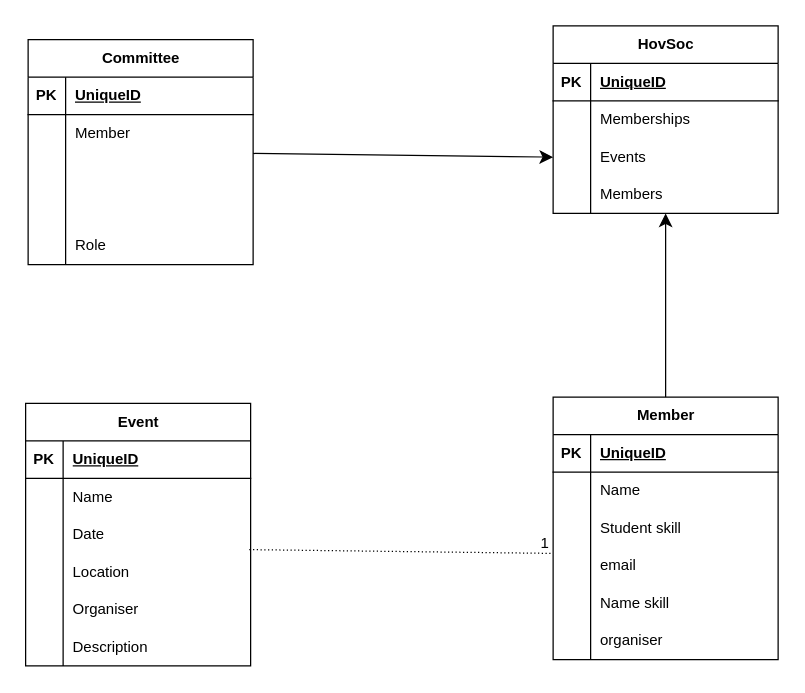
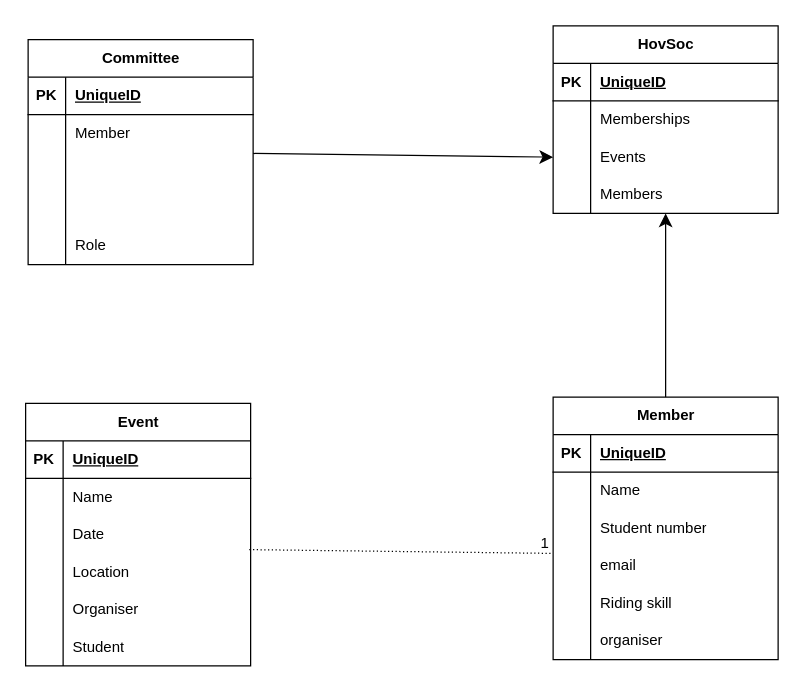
  <mxCell id="0" />
  <mxCell id="1" parent="0" />
  <mxCell id="2" value="HovSoc" style="shape=table;startSize=30;container=1;collapsible=1;childLayout=tableLayout;fixedRows=1;rowLines=0;fontStyle=1;align=center;resizeLast=1;html=1;" vertex="1" parent="1"><mxGeometry x="442" y="20" width="180" height="150" as="geometry" /></mxCell>
  <mxCell id="3" value="" style="shape=tableRow;horizontal=0;startSize=0;swimlaneHead=0;swimlaneBody=0;fillColor=none;collapsible=0;dropTarget=0;points=[[0,0.5],[1,0.5]];portConstraint=eastwest;top=0;left=0;right=0;bottom=1;" vertex="1" parent="2"><mxGeometry y="30" width="180" height="30" as="geometry" /></mxCell>
  <mxCell id="4" value="PK" style="shape=partialRectangle;connectable=0;fillColor=none;top=0;left=0;bottom=0;right=0;fontStyle=1;overflow=hidden;whiteSpace=wrap;html=1;" vertex="1" parent="3"><mxGeometry width="30" height="30" as="geometry"><mxRectangle width="30" height="30" as="alternateBounds" /></mxGeometry></mxCell>
  <mxCell id="5" value="UniqueID" style="shape=partialRectangle;connectable=0;fillColor=none;top=0;left=0;bottom=0;right=0;align=left;spacingLeft=6;fontStyle=5;overflow=hidden;whiteSpace=wrap;html=1;" vertex="1" parent="3"><mxGeometry x="30" width="150" height="30" as="geometry"><mxRectangle width="150" height="30" as="alternateBounds" /></mxGeometry></mxCell>
  <mxCell id="6" value="" style="shape=tableRow;horizontal=0;startSize=0;swimlaneHead=0;swimlaneBody=0;fillColor=none;collapsible=0;dropTarget=0;points=[[0,0.5],[1,0.5]];portConstraint=eastwest;top=0;left=0;right=0;bottom=0;" vertex="1" parent="2"><mxGeometry y="60" width="180" height="30" as="geometry" /></mxCell>
  <mxCell id="7" value="" style="shape=partialRectangle;connectable=0;fillColor=none;top=0;left=0;bottom=0;right=0;editable=1;overflow=hidden;whiteSpace=wrap;html=1;" vertex="1" parent="6"><mxGeometry width="30" height="30" as="geometry"><mxRectangle width="30" height="30" as="alternateBounds" /></mxGeometry></mxCell>
  <mxCell id="8" value="Memberships" style="shape=partialRectangle;connectable=0;fillColor=none;top=0;left=0;bottom=0;right=0;align=left;spacingLeft=6;overflow=hidden;whiteSpace=wrap;html=1;" vertex="1" parent="6"><mxGeometry x="30" width="150" height="30" as="geometry"><mxRectangle width="150" height="30" as="alternateBounds" /></mxGeometry></mxCell>
  <mxCell id="9" value="" style="shape=tableRow;horizontal=0;startSize=0;swimlaneHead=0;swimlaneBody=0;fillColor=none;collapsible=0;dropTarget=0;points=[[0,0.5],[1,0.5]];portConstraint=eastwest;top=0;left=0;right=0;bottom=0;" vertex="1" parent="2"><mxGeometry y="90" width="180" height="30" as="geometry" /></mxCell>
  <mxCell id="10" value="" style="shape=partialRectangle;connectable=0;fillColor=none;top=0;left=0;bottom=0;right=0;editable=1;overflow=hidden;whiteSpace=wrap;html=1;" vertex="1" parent="9"><mxGeometry width="30" height="30" as="geometry"><mxRectangle width="30" height="30" as="alternateBounds" /></mxGeometry></mxCell>
  <mxCell id="11" value="Events" style="shape=partialRectangle;connectable=0;fillColor=none;top=0;left=0;bottom=0;right=0;align=left;spacingLeft=6;overflow=hidden;whiteSpace=wrap;html=1;" vertex="1" parent="9"><mxGeometry x="30" width="150" height="30" as="geometry"><mxRectangle width="150" height="30" as="alternateBounds" /></mxGeometry></mxCell>
  <mxCell id="12" value="" style="shape=tableRow;horizontal=0;startSize=0;swimlaneHead=0;swimlaneBody=0;fillColor=none;collapsible=0;dropTarget=0;points=[[0,0.5],[1,0.5]];portConstraint=eastwest;top=0;left=0;right=0;bottom=0;" vertex="1" parent="2"><mxGeometry y="120" width="180" height="30" as="geometry" /></mxCell>
  <mxCell id="13" value="" style="shape=partialRectangle;connectable=0;fillColor=none;top=0;left=0;bottom=0;right=0;editable=1;overflow=hidden;whiteSpace=wrap;html=1;" vertex="1" parent="12"><mxGeometry width="30" height="30" as="geometry"><mxRectangle width="30" height="30" as="alternateBounds" /></mxGeometry></mxCell>
  <mxCell id="14" value="Members" style="shape=partialRectangle;connectable=0;fillColor=none;top=0;left=0;bottom=0;right=0;align=left;spacingLeft=6;overflow=hidden;whiteSpace=wrap;html=1;" vertex="1" parent="12"><mxGeometry x="30" width="150" height="30" as="geometry"><mxRectangle width="150" height="30" as="alternateBounds" /></mxGeometry></mxCell>
  <mxCell id="15" style="edgeStyle=none;curved=1;rounded=0;orthogonalLoop=1;jettySize=auto;html=1;entryX=0.5;entryY=1;entryDx=0;entryDy=0;fontSize=12;startSize=8;endSize=8;" edge="1" parent="1" source="16" target="2"><mxGeometry relative="1" as="geometry" /></mxCell>
  <mxCell id="16" value="Member" style="shape=table;startSize=30;container=1;collapsible=1;childLayout=tableLayout;fixedRows=1;rowLines=0;fontStyle=1;align=center;resizeLast=1;html=1;" vertex="1" parent="1"><mxGeometry x="442" y="317" width="180" height="210" as="geometry" /></mxCell>
  <mxCell id="17" value="" style="shape=tableRow;horizontal=0;startSize=0;swimlaneHead=0;swimlaneBody=0;fillColor=none;collapsible=0;dropTarget=0;points=[[0,0.5],[1,0.5]];portConstraint=eastwest;top=0;left=0;right=0;bottom=1;" vertex="1" parent="16"><mxGeometry y="30" width="180" height="30" as="geometry" /></mxCell>
  <mxCell id="18" value="PK" style="shape=partialRectangle;connectable=0;fillColor=none;top=0;left=0;bottom=0;right=0;fontStyle=1;overflow=hidden;whiteSpace=wrap;html=1;" vertex="1" parent="17"><mxGeometry width="30" height="30" as="geometry"><mxRectangle width="30" height="30" as="alternateBounds" /></mxGeometry></mxCell>
  <mxCell id="19" value="UniqueID" style="shape=partialRectangle;connectable=0;fillColor=none;top=0;left=0;bottom=0;right=0;align=left;spacingLeft=6;fontStyle=5;overflow=hidden;whiteSpace=wrap;html=1;" vertex="1" parent="17"><mxGeometry x="30" width="150" height="30" as="geometry"><mxRectangle width="150" height="30" as="alternateBounds" /></mxGeometry></mxCell>
  <mxCell id="20" value="" style="shape=tableRow;horizontal=0;startSize=0;swimlaneHead=0;swimlaneBody=0;fillColor=none;collapsible=0;dropTarget=0;points=[[0,0.5],[1,0.5]];portConstraint=eastwest;top=0;left=0;right=0;bottom=0;" vertex="1" parent="16"><mxGeometry y="60" width="180" height="30" as="geometry" /></mxCell>
  <mxCell id="21" value="" style="shape=partialRectangle;connectable=0;fillColor=none;top=0;left=0;bottom=0;right=0;editable=1;overflow=hidden;whiteSpace=wrap;html=1;" vertex="1" parent="20"><mxGeometry width="30" height="30" as="geometry"><mxRectangle width="30" height="30" as="alternateBounds" /></mxGeometry></mxCell>
  <mxCell id="22" value="Name" style="shape=partialRectangle;connectable=0;fillColor=none;top=0;left=0;bottom=0;right=0;align=left;spacingLeft=6;overflow=hidden;whiteSpace=wrap;html=1;" vertex="1" parent="20"><mxGeometry x="30" width="150" height="30" as="geometry"><mxRectangle width="150" height="30" as="alternateBounds" /></mxGeometry></mxCell>
  <mxCell id="23" value="" style="shape=tableRow;horizontal=0;startSize=0;swimlaneHead=0;swimlaneBody=0;fillColor=none;collapsible=0;dropTarget=0;points=[[0,0.5],[1,0.5]];portConstraint=eastwest;top=0;left=0;right=0;bottom=0;" vertex="1" parent="16"><mxGeometry y="90" width="180" height="30" as="geometry" /></mxCell>
  <mxCell id="24" value="" style="shape=partialRectangle;connectable=0;fillColor=none;top=0;left=0;bottom=0;right=0;editable=1;overflow=hidden;whiteSpace=wrap;html=1;" vertex="1" parent="23"><mxGeometry width="30" height="30" as="geometry"><mxRectangle width="30" height="30" as="alternateBounds" /></mxGeometry></mxCell>
- <mxCell id="25" value="Student skill" style="shape=partialRectangle;connectable=0;fillColor=none;top=0;left=0;bottom=0;right=0;align=left;spacingLeft=6;overflow=hidden;whiteSpace=wrap;html=1;" vertex="1" parent="23"><mxGeometry x="30" width="150" height="30" as="geometry"><mxRectangle width="150" height="30" as="alternateBounds" /></mxGeometry></mxCell>
+ <mxCell id="25" value="Student number" style="shape=partialRectangle;connectable=0;fillColor=none;top=0;left=0;bottom=0;right=0;align=left;spacingLeft=6;overflow=hidden;whiteSpace=wrap;html=1;" vertex="1" parent="23"><mxGeometry x="30" width="150" height="30" as="geometry"><mxRectangle width="150" height="30" as="alternateBounds" /></mxGeometry></mxCell>
  <mxCell id="26" value="" style="shape=tableRow;horizontal=0;startSize=0;swimlaneHead=0;swimlaneBody=0;fillColor=none;collapsible=0;dropTarget=0;points=[[0,0.5],[1,0.5]];portConstraint=eastwest;top=0;left=0;right=0;bottom=0;" vertex="1" parent="16"><mxGeometry y="120" width="180" height="30" as="geometry" /></mxCell>
  <mxCell id="27" value="" style="shape=partialRectangle;connectable=0;fillColor=none;top=0;left=0;bottom=0;right=0;editable=1;overflow=hidden;whiteSpace=wrap;html=1;" vertex="1" parent="26"><mxGeometry width="30" height="30" as="geometry"><mxRectangle width="30" height="30" as="alternateBounds" /></mxGeometry></mxCell>
  <mxCell id="28" value="email" style="shape=partialRectangle;connectable=0;fillColor=none;top=0;left=0;bottom=0;right=0;align=left;spacingLeft=6;overflow=hidden;whiteSpace=wrap;html=1;" vertex="1" parent="26"><mxGeometry x="30" width="150" height="30" as="geometry"><mxRectangle width="150" height="30" as="alternateBounds" /></mxGeometry></mxCell>
  <mxCell id="29" value="" style="shape=tableRow;horizontal=0;startSize=0;swimlaneHead=0;swimlaneBody=0;fillColor=none;collapsible=0;dropTarget=0;points=[[0,0.5],[1,0.5]];portConstraint=eastwest;top=0;left=0;right=0;bottom=0;" vertex="1" parent="16"><mxGeometry y="150" width="180" height="30" as="geometry" /></mxCell>
  <mxCell id="30" value="" style="shape=partialRectangle;connectable=0;fillColor=none;top=0;left=0;bottom=0;right=0;editable=1;overflow=hidden;whiteSpace=wrap;html=1;" vertex="1" parent="29"><mxGeometry width="30" height="30" as="geometry"><mxRectangle width="30" height="30" as="alternateBounds" /></mxGeometry></mxCell>
- <mxCell id="31" value="Name skill" style="shape=partialRectangle;connectable=0;fillColor=none;top=0;left=0;bottom=0;right=0;align=left;spacingLeft=6;overflow=hidden;whiteSpace=wrap;html=1;" vertex="1" parent="29"><mxGeometry x="30" width="150" height="30" as="geometry"><mxRectangle width="150" height="30" as="alternateBounds" /></mxGeometry></mxCell>
+ <mxCell id="31" value="Riding skill" style="shape=partialRectangle;connectable=0;fillColor=none;top=0;left=0;bottom=0;right=0;align=left;spacingLeft=6;overflow=hidden;whiteSpace=wrap;html=1;" vertex="1" parent="29"><mxGeometry x="30" width="150" height="30" as="geometry"><mxRectangle width="150" height="30" as="alternateBounds" /></mxGeometry></mxCell>
  <mxCell id="32" value="" style="shape=tableRow;horizontal=0;startSize=0;swimlaneHead=0;swimlaneBody=0;fillColor=none;collapsible=0;dropTarget=0;points=[[0,0.5],[1,0.5]];portConstraint=eastwest;top=0;left=0;right=0;bottom=0;" vertex="1" parent="16"><mxGeometry y="180" width="180" height="30" as="geometry" /></mxCell>
  <mxCell id="33" value="" style="shape=partialRectangle;connectable=0;fillColor=none;top=0;left=0;bottom=0;right=0;editable=1;overflow=hidden;whiteSpace=wrap;html=1;" vertex="1" parent="32"><mxGeometry width="30" height="30" as="geometry"><mxRectangle width="30" height="30" as="alternateBounds" /></mxGeometry></mxCell>
  <mxCell id="34" value="organiser" style="shape=partialRectangle;connectable=0;fillColor=none;top=0;left=0;bottom=0;right=0;align=left;spacingLeft=6;overflow=hidden;whiteSpace=wrap;html=1;" vertex="1" parent="32"><mxGeometry x="30" width="150" height="30" as="geometry"><mxRectangle width="150" height="30" as="alternateBounds" /></mxGeometry></mxCell>
  <mxCell id="35" style="edgeStyle=none;curved=1;rounded=0;orthogonalLoop=1;jettySize=auto;html=1;entryX=0;entryY=0.5;entryDx=0;entryDy=0;fontSize=12;startSize=8;endSize=8;" edge="1" parent="1" source="36" target="9"><mxGeometry relative="1" as="geometry" /></mxCell>
  <mxCell id="36" value="Committee" style="shape=table;startSize=30;container=1;collapsible=1;childLayout=tableLayout;fixedRows=1;rowLines=0;fontStyle=1;align=center;resizeLast=1;html=1;" vertex="1" parent="1"><mxGeometry x="22" y="31" width="180" height="180" as="geometry" /></mxCell>
  <mxCell id="37" value="" style="shape=tableRow;horizontal=0;startSize=0;swimlaneHead=0;swimlaneBody=0;fillColor=none;collapsible=0;dropTarget=0;points=[[0,0.5],[1,0.5]];portConstraint=eastwest;top=0;left=0;right=0;bottom=1;" vertex="1" parent="36"><mxGeometry y="30" width="180" height="30" as="geometry" /></mxCell>
  <mxCell id="38" value="PK" style="shape=partialRectangle;connectable=0;fillColor=none;top=0;left=0;bottom=0;right=0;fontStyle=1;overflow=hidden;whiteSpace=wrap;html=1;" vertex="1" parent="37"><mxGeometry width="30" height="30" as="geometry"><mxRectangle width="30" height="30" as="alternateBounds" /></mxGeometry></mxCell>
  <mxCell id="39" value="UniqueID" style="shape=partialRectangle;connectable=0;fillColor=none;top=0;left=0;bottom=0;right=0;align=left;spacingLeft=6;fontStyle=5;overflow=hidden;whiteSpace=wrap;html=1;" vertex="1" parent="37"><mxGeometry x="30" width="150" height="30" as="geometry"><mxRectangle width="150" height="30" as="alternateBounds" /></mxGeometry></mxCell>
  <mxCell id="40" value="" style="shape=tableRow;horizontal=0;startSize=0;swimlaneHead=0;swimlaneBody=0;fillColor=none;collapsible=0;dropTarget=0;points=[[0,0.5],[1,0.5]];portConstraint=eastwest;top=0;left=0;right=0;bottom=0;" vertex="1" parent="36"><mxGeometry y="60" width="180" height="30" as="geometry" /></mxCell>
  <mxCell id="41" value="" style="shape=partialRectangle;connectable=0;fillColor=none;top=0;left=0;bottom=0;right=0;editable=1;overflow=hidden;whiteSpace=wrap;html=1;" vertex="1" parent="40"><mxGeometry width="30" height="30" as="geometry"><mxRectangle width="30" height="30" as="alternateBounds" /></mxGeometry></mxCell>
  <mxCell id="42" value="Member" style="shape=partialRectangle;connectable=0;fillColor=none;top=0;left=0;bottom=0;right=0;align=left;spacingLeft=6;overflow=hidden;whiteSpace=wrap;html=1;" vertex="1" parent="40"><mxGeometry x="30" width="150" height="30" as="geometry"><mxRectangle width="150" height="30" as="alternateBounds" /></mxGeometry></mxCell>
  <mxCell id="43" value="" style="shape=tableRow;horizontal=0;startSize=0;swimlaneHead=0;swimlaneBody=0;fillColor=none;collapsible=0;dropTarget=0;points=[[0,0.5],[1,0.5]];portConstraint=eastwest;top=0;left=0;right=0;bottom=0;" vertex="1" parent="36"><mxGeometry y="90" width="180" height="30" as="geometry" /></mxCell>
  <mxCell id="44" value="" style="shape=partialRectangle;connectable=0;fillColor=none;top=0;left=0;bottom=0;right=0;editable=1;overflow=hidden;whiteSpace=wrap;html=1;" vertex="1" parent="43"><mxGeometry width="30" height="30" as="geometry"><mxRectangle width="30" height="30" as="alternateBounds" /></mxGeometry></mxCell>
  <mxCell id="45" value="" style="shape=partialRectangle;connectable=0;fillColor=none;top=0;left=0;bottom=0;right=0;align=left;spacingLeft=6;overflow=hidden;whiteSpace=wrap;html=1;" vertex="1" parent="43"><mxGeometry x="30" width="150" height="30" as="geometry"><mxRectangle width="150" height="30" as="alternateBounds" /></mxGeometry></mxCell>
  <mxCell id="46" value="" style="shape=tableRow;horizontal=0;startSize=0;swimlaneHead=0;swimlaneBody=0;fillColor=none;collapsible=0;dropTarget=0;points=[[0,0.5],[1,0.5]];portConstraint=eastwest;top=0;left=0;right=0;bottom=0;" vertex="1" parent="36"><mxGeometry y="120" width="180" height="30" as="geometry" /></mxCell>
  <mxCell id="47" value="" style="shape=partialRectangle;connectable=0;fillColor=none;top=0;left=0;bottom=0;right=0;editable=1;overflow=hidden;whiteSpace=wrap;html=1;" vertex="1" parent="46"><mxGeometry width="30" height="30" as="geometry"><mxRectangle width="30" height="30" as="alternateBounds" /></mxGeometry></mxCell>
  <mxCell id="48" value="" style="shape=partialRectangle;connectable=0;fillColor=none;top=0;left=0;bottom=0;right=0;align=left;spacingLeft=6;overflow=hidden;whiteSpace=wrap;html=1;" vertex="1" parent="46"><mxGeometry x="30" width="150" height="30" as="geometry"><mxRectangle width="150" height="30" as="alternateBounds" /></mxGeometry></mxCell>
  <mxCell id="49" value="" style="shape=tableRow;horizontal=0;startSize=0;swimlaneHead=0;swimlaneBody=0;fillColor=none;collapsible=0;dropTarget=0;points=[[0,0.5],[1,0.5]];portConstraint=eastwest;top=0;left=0;right=0;bottom=0;" vertex="1" parent="36"><mxGeometry y="150" width="180" height="30" as="geometry" /></mxCell>
  <mxCell id="50" value="" style="shape=partialRectangle;connectable=0;fillColor=none;top=0;left=0;bottom=0;right=0;editable=1;overflow=hidden;whiteSpace=wrap;html=1;" vertex="1" parent="49"><mxGeometry width="30" height="30" as="geometry"><mxRectangle width="30" height="30" as="alternateBounds" /></mxGeometry></mxCell>
  <mxCell id="51" value="Role" style="shape=partialRectangle;connectable=0;fillColor=none;top=0;left=0;bottom=0;right=0;align=left;spacingLeft=6;overflow=hidden;whiteSpace=wrap;html=1;" vertex="1" parent="49"><mxGeometry x="30" width="150" height="30" as="geometry"><mxRectangle width="150" height="30" as="alternateBounds" /></mxGeometry></mxCell>
  <mxCell id="52" value="Event" style="shape=table;startSize=30;container=1;collapsible=1;childLayout=tableLayout;fixedRows=1;rowLines=0;fontStyle=1;align=center;resizeLast=1;html=1;" vertex="1" parent="1"><mxGeometry x="20" y="322" width="180" height="210" as="geometry" /></mxCell>
  <mxCell id="53" value="" style="shape=tableRow;horizontal=0;startSize=0;swimlaneHead=0;swimlaneBody=0;fillColor=none;collapsible=0;dropTarget=0;points=[[0,0.5],[1,0.5]];portConstraint=eastwest;top=0;left=0;right=0;bottom=1;" vertex="1" parent="52"><mxGeometry y="30" width="180" height="30" as="geometry" /></mxCell>
  <mxCell id="54" value="PK" style="shape=partialRectangle;connectable=0;fillColor=none;top=0;left=0;bottom=0;right=0;fontStyle=1;overflow=hidden;whiteSpace=wrap;html=1;" vertex="1" parent="53"><mxGeometry width="30" height="30" as="geometry"><mxRectangle width="30" height="30" as="alternateBounds" /></mxGeometry></mxCell>
  <mxCell id="55" value="UniqueID" style="shape=partialRectangle;connectable=0;fillColor=none;top=0;left=0;bottom=0;right=0;align=left;spacingLeft=6;fontStyle=5;overflow=hidden;whiteSpace=wrap;html=1;" vertex="1" parent="53"><mxGeometry x="30" width="150" height="30" as="geometry"><mxRectangle width="150" height="30" as="alternateBounds" /></mxGeometry></mxCell>
  <mxCell id="56" value="" style="shape=tableRow;horizontal=0;startSize=0;swimlaneHead=0;swimlaneBody=0;fillColor=none;collapsible=0;dropTarget=0;points=[[0,0.5],[1,0.5]];portConstraint=eastwest;top=0;left=0;right=0;bottom=0;" vertex="1" parent="52"><mxGeometry y="60" width="180" height="30" as="geometry" /></mxCell>
  <mxCell id="57" value="" style="shape=partialRectangle;connectable=0;fillColor=none;top=0;left=0;bottom=0;right=0;editable=1;overflow=hidden;whiteSpace=wrap;html=1;" vertex="1" parent="56"><mxGeometry width="30" height="30" as="geometry"><mxRectangle width="30" height="30" as="alternateBounds" /></mxGeometry></mxCell>
  <mxCell id="58" value="Name" style="shape=partialRectangle;connectable=0;fillColor=none;top=0;left=0;bottom=0;right=0;align=left;spacingLeft=6;overflow=hidden;whiteSpace=wrap;html=1;" vertex="1" parent="56"><mxGeometry x="30" width="150" height="30" as="geometry"><mxRectangle width="150" height="30" as="alternateBounds" /></mxGeometry></mxCell>
  <mxCell id="59" value="" style="shape=tableRow;horizontal=0;startSize=0;swimlaneHead=0;swimlaneBody=0;fillColor=none;collapsible=0;dropTarget=0;points=[[0,0.5],[1,0.5]];portConstraint=eastwest;top=0;left=0;right=0;bottom=0;" vertex="1" parent="52"><mxGeometry y="90" width="180" height="30" as="geometry" /></mxCell>
  <mxCell id="60" value="" style="shape=partialRectangle;connectable=0;fillColor=none;top=0;left=0;bottom=0;right=0;editable=1;overflow=hidden;whiteSpace=wrap;html=1;" vertex="1" parent="59"><mxGeometry width="30" height="30" as="geometry"><mxRectangle width="30" height="30" as="alternateBounds" /></mxGeometry></mxCell>
  <mxCell id="61" value="Date" style="shape=partialRectangle;connectable=0;fillColor=none;top=0;left=0;bottom=0;right=0;align=left;spacingLeft=6;overflow=hidden;whiteSpace=wrap;html=1;" vertex="1" parent="59"><mxGeometry x="30" width="150" height="30" as="geometry"><mxRectangle width="150" height="30" as="alternateBounds" /></mxGeometry></mxCell>
  <mxCell id="62" value="" style="shape=tableRow;horizontal=0;startSize=0;swimlaneHead=0;swimlaneBody=0;fillColor=none;collapsible=0;dropTarget=0;points=[[0,0.5],[1,0.5]];portConstraint=eastwest;top=0;left=0;right=0;bottom=0;" vertex="1" parent="52"><mxGeometry y="120" width="180" height="30" as="geometry" /></mxCell>
  <mxCell id="63" value="" style="shape=partialRectangle;connectable=0;fillColor=none;top=0;left=0;bottom=0;right=0;editable=1;overflow=hidden;whiteSpace=wrap;html=1;" vertex="1" parent="62"><mxGeometry width="30" height="30" as="geometry"><mxRectangle width="30" height="30" as="alternateBounds" /></mxGeometry></mxCell>
  <mxCell id="64" value="Location" style="shape=partialRectangle;connectable=0;fillColor=none;top=0;left=0;bottom=0;right=0;align=left;spacingLeft=6;overflow=hidden;whiteSpace=wrap;html=1;" vertex="1" parent="62"><mxGeometry x="30" width="150" height="30" as="geometry"><mxRectangle width="150" height="30" as="alternateBounds" /></mxGeometry></mxCell>
  <mxCell id="65" value="" style="shape=tableRow;horizontal=0;startSize=0;swimlaneHead=0;swimlaneBody=0;fillColor=none;collapsible=0;dropTarget=0;points=[[0,0.5],[1,0.5]];portConstraint=eastwest;top=0;left=0;right=0;bottom=0;" vertex="1" parent="52"><mxGeometry y="150" width="180" height="30" as="geometry" /></mxCell>
  <mxCell id="66" value="" style="shape=partialRectangle;connectable=0;fillColor=none;top=0;left=0;bottom=0;right=0;editable=1;overflow=hidden;whiteSpace=wrap;html=1;" vertex="1" parent="65"><mxGeometry width="30" height="30" as="geometry"><mxRectangle width="30" height="30" as="alternateBounds" /></mxGeometry></mxCell>
  <mxCell id="67" value="Organiser" style="shape=partialRectangle;connectable=0;fillColor=none;top=0;left=0;bottom=0;right=0;align=left;spacingLeft=6;overflow=hidden;whiteSpace=wrap;html=1;" vertex="1" parent="65"><mxGeometry x="30" width="150" height="30" as="geometry"><mxRectangle width="150" height="30" as="alternateBounds" /></mxGeometry></mxCell>
  <mxCell id="68" value="" style="shape=tableRow;horizontal=0;startSize=0;swimlaneHead=0;swimlaneBody=0;fillColor=none;collapsible=0;dropTarget=0;points=[[0,0.5],[1,0.5]];portConstraint=eastwest;top=0;left=0;right=0;bottom=0;" vertex="1" parent="52"><mxGeometry y="180" width="180" height="30" as="geometry" /></mxCell>
  <mxCell id="69" value="" style="shape=partialRectangle;connectable=0;fillColor=none;top=0;left=0;bottom=0;right=0;editable=1;overflow=hidden;whiteSpace=wrap;html=1;" vertex="1" parent="68"><mxGeometry width="30" height="30" as="geometry"><mxRectangle width="30" height="30" as="alternateBounds" /></mxGeometry></mxCell>
- <mxCell id="70" value="Description" style="shape=partialRectangle;connectable=0;fillColor=none;top=0;left=0;bottom=0;right=0;align=left;spacingLeft=6;overflow=hidden;whiteSpace=wrap;html=1;" vertex="1" parent="68"><mxGeometry x="30" width="150" height="30" as="geometry"><mxRectangle width="150" height="30" as="alternateBounds" /></mxGeometry></mxCell>
+ <mxCell id="70" value="Student" style="shape=partialRectangle;connectable=0;fillColor=none;top=0;left=0;bottom=0;right=0;align=left;spacingLeft=6;overflow=hidden;whiteSpace=wrap;html=1;" vertex="1" parent="68"><mxGeometry x="30" width="150" height="30" as="geometry"><mxRectangle width="150" height="30" as="alternateBounds" /></mxGeometry></mxCell>
  <mxCell id="71" value="" style="endArrow=none;html=1;rounded=0;dashed=1;dashPattern=1 2;fontSize=12;startSize=8;endSize=8;exitX=0.994;exitY=-0.1;exitDx=0;exitDy=0;exitPerimeter=0;entryX=-0.011;entryY=0.167;entryDx=0;entryDy=0;entryPerimeter=0;" edge="1" parent="1" source="62" target="26"><mxGeometry relative="1" as="geometry"><mxPoint x="241" y="440" as="sourcePoint" /><mxPoint x="401" y="440" as="targetPoint" /></mxGeometry></mxCell>
  <mxCell id="72" value="1" style="resizable=0;html=1;whiteSpace=wrap;align=right;verticalAlign=bottom;" connectable="0" vertex="1" parent="71"><mxGeometry x="1" relative="1" as="geometry" /></mxCell>
